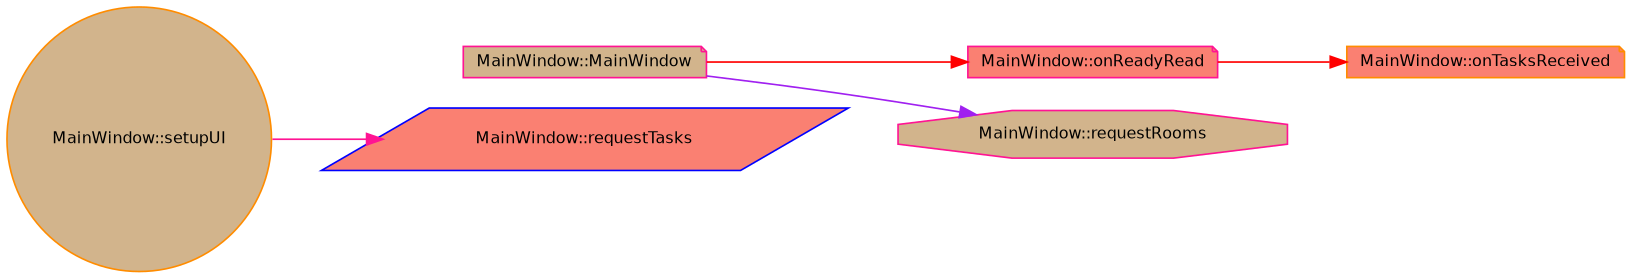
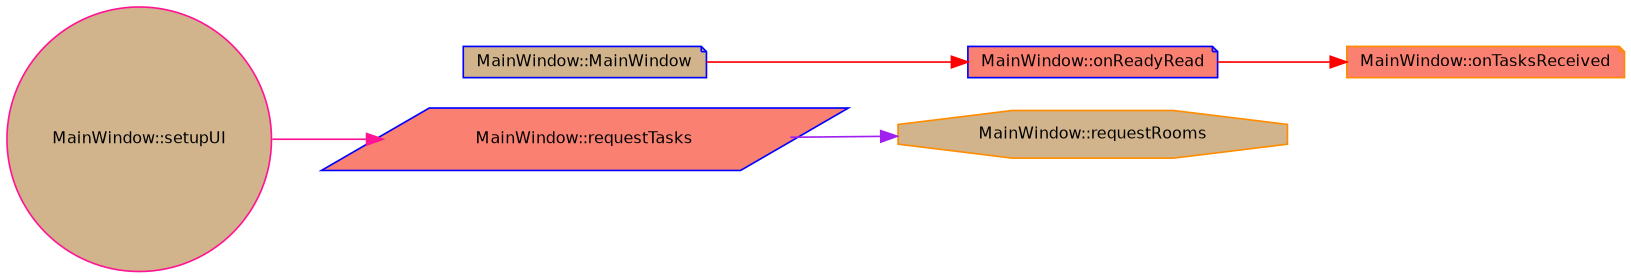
  digraph {
    rankdir=LR
    node [color=deeppink fillcolor=tan fontname=Helvetica fontsize=10 shape=note style=filled]
    edge [color=red fontname=Helvetica fontsize=10 labelfontname=Helvetica labelfontsize=10 style=solid]
-   n1 [fontcolor=black height=0.2 label="MainWindow::MainWindow" width=0.4]
-   n2 [fillcolor=salmon height=0.2 label="MainWindow::onReadyRead" width=0.4]
-   n3 [height=0.2 label="MainWindow::requestRooms" shape=octagon width=0.4]
+   n1 [color=blue fontcolor=black height=0.2 label="MainWindow::MainWindow" width=0.4]
+   n2 [color=blue fillcolor=salmon height=0.2 label="MainWindow::onReadyRead" width=0.4]
+   n3 [color=darkorange height=0.2 label="MainWindow::requestRooms" shape=octagon width=0.4]
    n4 [color=darkorange fillcolor=salmon height=0.2 label="MainWindow::onTasksReceived" width=0.4]
-   n5 [color=darkorange height=0.2 label="MainWindow::setupUI" shape=circle width=0.4]
+   n5 [height=0.2 label="MainWindow::setupUI" shape=circle width=0.4]
    n6 [color=blue fillcolor=salmon height=0.2 label="MainWindow::requestTasks" shape=parallelogram width=0.4]
    n1 -> n2
-   n1 -> n3 [color=purple]
+   n6 -> n3 [color=purple]
    n2 -> n4
    n5 -> n6 [color=deeppink]
  }
